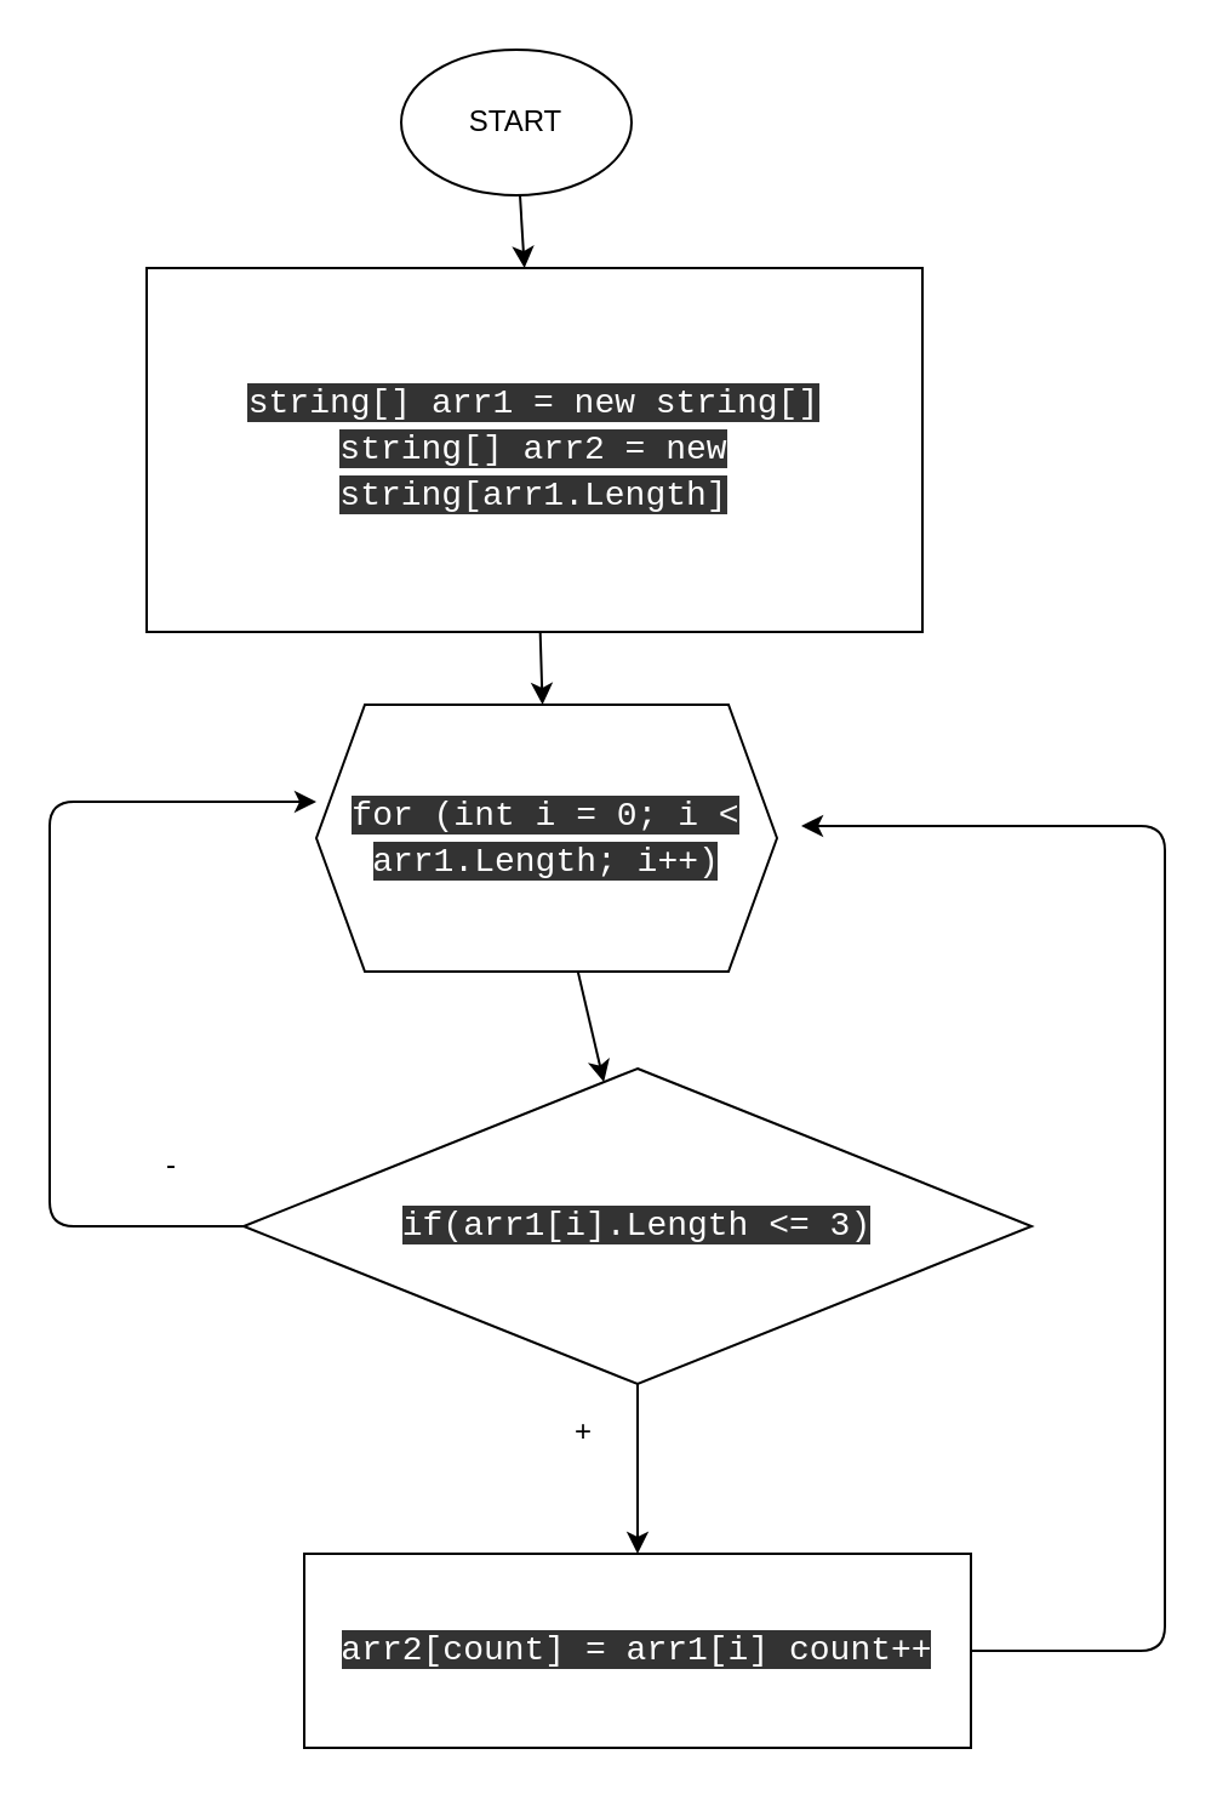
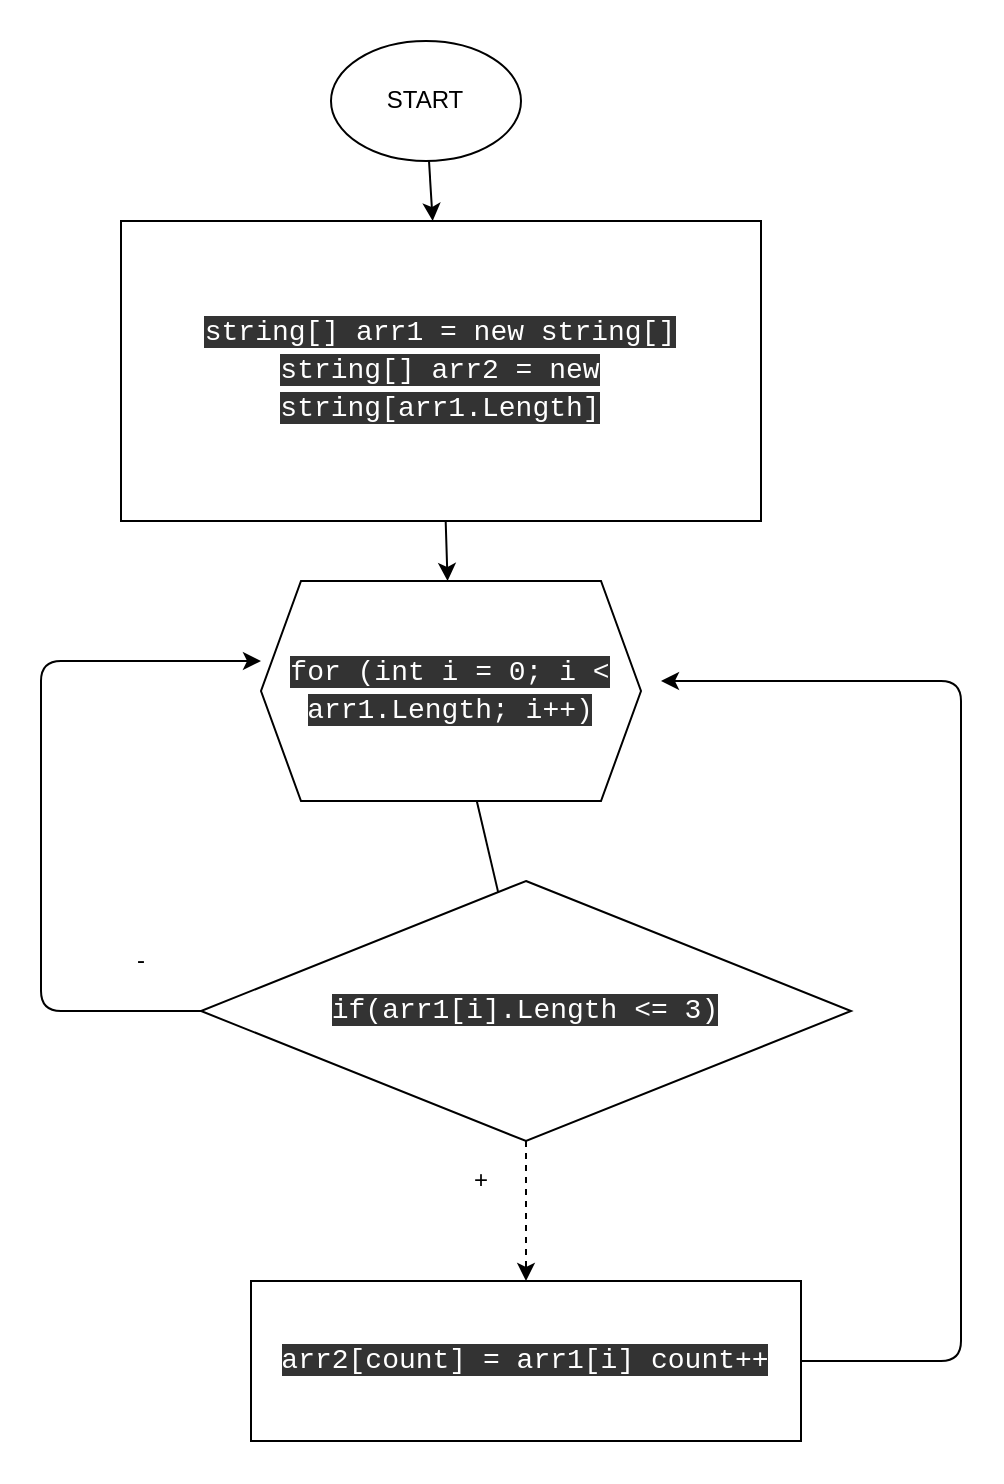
  <mxCell id="0" />
  <mxCell id="1" parent="0" />
  <mxCell id="2" value="" style="edgeStyle=none;html=1;" parent="1" source="3" target="5" edge="1"><mxGeometry relative="1" as="geometry" /></mxCell>
  <mxCell id="3" value="START" style="ellipse;whiteSpace=wrap;html=1;" parent="1" vertex="1"><mxGeometry x="165" y="20" width="95" height="60" as="geometry" /></mxCell>
  <mxCell id="4" value="" style="edgeStyle=none;html=1;" parent="1" source="5" target="7" edge="1"><mxGeometry relative="1" as="geometry" /></mxCell>
  <mxCell id="5" value="&lt;div style=&quot;font-family: &amp;#34;consolas&amp;#34; , &amp;#34;courier new&amp;#34; , monospace ; font-size: 14px ; line-height: 19px&quot;&gt;&lt;div&gt;&lt;span style=&quot;background-color: rgb(51 , 51 , 51)&quot;&gt;&lt;font color=&quot;#ffffff&quot;&gt;string[] arr1 = new string[]&lt;/font&gt;&lt;/span&gt;&lt;/div&gt;&lt;div&gt;&lt;span style=&quot;background-color: rgb(51 , 51 , 51)&quot;&gt;&lt;font color=&quot;#ffffff&quot;&gt;string[] arr2 = new string[arr1.Length]&lt;/font&gt;&lt;/span&gt;&lt;/div&gt;&lt;/div&gt;" style="whiteSpace=wrap;html=1;fillColor=default;" parent="1" vertex="1"><mxGeometry x="60" y="110" width="320" height="150" as="geometry" /></mxCell>
- <mxCell id="6" value="" style="edgeStyle=none;html=1;" parent="1" source="7" target="10" edge="1"><mxGeometry relative="1" as="geometry" /></mxCell>
+ <mxCell id="6" value="" style="edgeStyle=none;html=1;endArrow=none;" parent="1" source="7" target="10" edge="1"><mxGeometry relative="1" as="geometry" /></mxCell>
  <mxCell id="7" value="&lt;div style=&quot;font-family: &amp;#34;consolas&amp;#34; , &amp;#34;courier new&amp;#34; , monospace ; font-size: 14px ; line-height: 19px&quot;&gt;&lt;font color=&quot;#ffffff&quot; style=&quot;background-color: rgb(51 , 51 , 51)&quot;&gt;for (int i = 0; i &amp;lt; arr1.Length; i++)&lt;/font&gt;&lt;/div&gt;" style="shape=hexagon;perimeter=hexagonPerimeter2;whiteSpace=wrap;html=1;fixedSize=1;" parent="1" vertex="1"><mxGeometry x="130" y="290" width="190" height="110" as="geometry" /></mxCell>
- <mxCell id="8" value="" style="edgeStyle=none;html=1;" parent="1" source="10" target="12" edge="1"><mxGeometry relative="1" as="geometry" /></mxCell>
+ <mxCell id="8" value="" style="edgeStyle=none;html=1;dashed=1;" parent="1" source="10" target="12" edge="1"><mxGeometry relative="1" as="geometry" /></mxCell>
  <mxCell id="9" value="" style="edgeStyle=none;html=1;" parent="1" source="10" edge="1"><mxGeometry relative="1" as="geometry"><mxPoint x="130" y="330" as="targetPoint" /><Array as="points"><mxPoint x="20" y="505" /><mxPoint x="20" y="330" /></Array></mxGeometry></mxCell>
  <mxCell id="10" value="&lt;div style=&quot;font-family: &amp;#34;consolas&amp;#34; , &amp;#34;courier new&amp;#34; , monospace ; font-size: 14px ; line-height: 19px&quot;&gt;&lt;font color=&quot;#ffffff&quot; style=&quot;background-color: rgb(51 , 51 , 51)&quot;&gt;if(arr1[i].Length &amp;lt;= 3)&lt;/font&gt;&lt;/div&gt;" style="rhombus;whiteSpace=wrap;html=1;" parent="1" vertex="1"><mxGeometry x="100" y="440" width="325" height="130" as="geometry" /></mxCell>
  <mxCell id="11" value="" style="edgeStyle=none;html=1;exitX=1;exitY=0.5;exitDx=0;exitDy=0;" parent="1" source="12" edge="1"><mxGeometry relative="1" as="geometry"><mxPoint x="330" y="340" as="targetPoint" /><Array as="points"><mxPoint x="480" y="680" /><mxPoint x="480" y="340" /><mxPoint x="400" y="340" /></Array></mxGeometry></mxCell>
  <mxCell id="12" value="&lt;div style=&quot;font-family: &amp;#34;consolas&amp;#34; , &amp;#34;courier new&amp;#34; , monospace ; font-size: 14px ; line-height: 19px&quot;&gt;&lt;font color=&quot;#ffffff&quot; style=&quot;background-color: rgb(51 , 51 , 51)&quot;&gt;arr2[count] = arr1[i] count++&lt;/font&gt;&lt;/div&gt;" style="whiteSpace=wrap;html=1;" parent="1" vertex="1"><mxGeometry x="125" y="640" width="275" height="80" as="geometry" /></mxCell>
  <mxCell id="13" value="+" style="text;html=1;resizable=0;autosize=1;align=center;verticalAlign=middle;points=[];fillColor=none;strokeColor=none;rounded=0;" parent="1" vertex="1"><mxGeometry x="230" y="580" width="20" height="20" as="geometry" /></mxCell>
  <mxCell id="14" value="-" style="text;html=1;resizable=0;autosize=1;align=center;verticalAlign=middle;points=[];fillColor=none;strokeColor=none;rounded=0;" parent="1" vertex="1"><mxGeometry x="60" y="470" width="20" height="20" as="geometry" /></mxCell>
